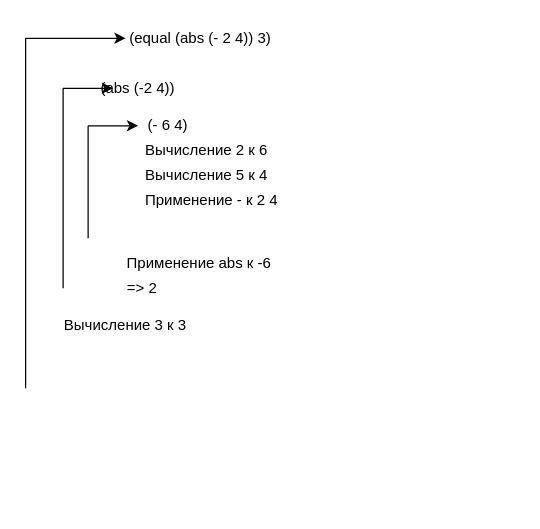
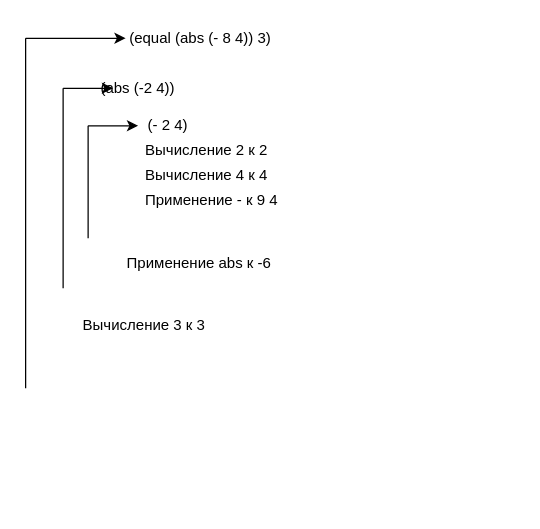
  <mxCell id="0" />
  <mxCell id="1" parent="0" />
- <mxCell id="2" value="(equal (abs (- 2 4)) 3)" style="text;html=1;strokeColor=none;fillColor=none;align=center;verticalAlign=middle;whiteSpace=wrap;rounded=0;" vertex="1" parent="1"><mxGeometry x="100" y="20" width="120" height="20" as="geometry" /></mxCell>
+ <mxCell id="2" value="(equal (abs (- 8 4)) 3)" style="text;html=1;strokeColor=none;fillColor=none;align=center;verticalAlign=middle;whiteSpace=wrap;rounded=0;" vertex="1" parent="1"><mxGeometry x="100" y="20" width="120" height="20" as="geometry" /></mxCell>
  <mxCell id="3" value="" style="group" vertex="1" connectable="0" parent="1"><mxGeometry x="20" y="30" width="192.5" height="371" as="geometry" /></mxCell>
  <mxCell id="4" value="" style="endArrow=none;html=1;" edge="1" parent="3"><mxGeometry width="50" height="50" relative="1" as="geometry"><mxPoint y="280" as="sourcePoint" /><mxPoint as="targetPoint" /></mxGeometry></mxCell>
  <mxCell id="5" value="" style="endArrow=classic;html=1;" edge="1" parent="3"><mxGeometry width="50" height="50" relative="1" as="geometry"><mxPoint as="sourcePoint" /><mxPoint x="80" as="targetPoint" /></mxGeometry></mxCell>
- <mxCell id="6" value="=&amp;gt; 2" style="text;html=1;strokeColor=none;fillColor=none;align=center;verticalAlign=middle;whiteSpace=wrap;rounded=0;" vertex="1" parent="3"><mxGeometry x="76" y="190" width="35" height="20" as="geometry" /></mxCell>
- <mxCell id="7" value="Вычисление 3 к 3" style="text;html=1;strokeColor=none;fillColor=none;align=center;verticalAlign=middle;whiteSpace=wrap;rounded=0;" vertex="1" parent="3"><mxGeometry x="30" y="220" width="100" height="20" as="geometry" /></mxCell>
+ <mxCell id="7" value="Вычисление 3 к 3" style="text;html=1;strokeColor=none;fillColor=none;align=center;verticalAlign=middle;whiteSpace=wrap;rounded=0;" vertex="1" parent="3"><mxGeometry x="45" y="220" width="100" height="20" as="geometry" /></mxCell>
  <mxCell id="8" value="" style="group" vertex="1" connectable="0" parent="1"><mxGeometry x="50" y="110" width="360" height="110" as="geometry" /></mxCell>
  <mxCell id="9" value="" style="endArrow=none;html=1;" edge="1" parent="8"><mxGeometry width="50" height="50" relative="1" as="geometry"><mxPoint y="120" as="sourcePoint" /><mxPoint y="-40" as="targetPoint" /></mxGeometry></mxCell>
  <mxCell id="10" value="" style="endArrow=classic;html=1;" edge="1" parent="8"><mxGeometry width="50" height="50" relative="1" as="geometry"><mxPoint y="-40" as="sourcePoint" /><mxPoint x="40" y="-40" as="targetPoint" /></mxGeometry></mxCell>
- <mxCell id="11" value="Применение - к 2 4" style="text;html=1;strokeColor=none;fillColor=none;align=center;verticalAlign=middle;whiteSpace=wrap;rounded=0;" vertex="1" parent="8"><mxGeometry x="50" y="40" width="138" height="20" as="geometry" /></mxCell>
+ <mxCell id="11" value="Применение - к 9 4" style="text;html=1;strokeColor=none;fillColor=none;align=center;verticalAlign=middle;whiteSpace=wrap;rounded=0;" vertex="1" parent="8"><mxGeometry x="50" y="40" width="138" height="20" as="geometry" /></mxCell>
  <mxCell id="12" value="Применение abs к -6" style="text;html=1;strokeColor=none;fillColor=none;align=center;verticalAlign=middle;whiteSpace=wrap;rounded=0;" vertex="1" parent="8"><mxGeometry x="40" y="90" width="138" height="20" as="geometry" /></mxCell>
  <mxCell id="13" value="(abs (-2 4))" style="text;html=1;strokeColor=none;fillColor=none;align=center;verticalAlign=middle;whiteSpace=wrap;rounded=0;" vertex="1" parent="1"><mxGeometry x="55" y="60" width="110" height="20" as="geometry" /></mxCell>
  <mxCell id="14" value="" style="endArrow=none;html=1;" edge="1" parent="1"><mxGeometry width="50" height="50" relative="1" as="geometry"><mxPoint x="70" y="190" as="sourcePoint" /><mxPoint x="70" y="100" as="targetPoint" /></mxGeometry></mxCell>
  <mxCell id="15" value="" style="endArrow=classic;html=1;" edge="1" parent="1"><mxGeometry width="50" height="50" relative="1" as="geometry"><mxPoint x="70" y="100" as="sourcePoint" /><mxPoint x="110" y="100" as="targetPoint" /></mxGeometry></mxCell>
- <mxCell id="16" value="Вычисление 5 к 4" style="text;html=1;strokeColor=none;fillColor=none;align=center;verticalAlign=middle;whiteSpace=wrap;rounded=0;" vertex="1" parent="1"><mxGeometry x="115" y="130" width="100" height="20" as="geometry" /></mxCell>
- <mxCell id="17" value="(- 6 4)" style="text;html=1;strokeColor=none;fillColor=none;align=center;verticalAlign=middle;whiteSpace=wrap;rounded=0;" vertex="1" parent="1"><mxGeometry x="79" y="90" width="110" height="20" as="geometry" /></mxCell>
- <mxCell id="18" value="Вычисление 2 к 6" style="text;html=1;strokeColor=none;fillColor=none;align=center;verticalAlign=middle;whiteSpace=wrap;rounded=0;" vertex="1" parent="1"><mxGeometry x="115" y="110" width="100" height="20" as="geometry" /></mxCell>
+ <mxCell id="16" value="Вычисление 4 к 4" style="text;html=1;strokeColor=none;fillColor=none;align=center;verticalAlign=middle;whiteSpace=wrap;rounded=0;" vertex="1" parent="1"><mxGeometry x="115" y="130" width="100" height="20" as="geometry" /></mxCell>
+ <mxCell id="17" value="(- 2 4)" style="text;html=1;strokeColor=none;fillColor=none;align=center;verticalAlign=middle;whiteSpace=wrap;rounded=0;" vertex="1" parent="1"><mxGeometry x="79" y="90" width="110" height="20" as="geometry" /></mxCell>
+ <mxCell id="18" value="Вычисление 2 к 2" style="text;html=1;strokeColor=none;fillColor=none;align=center;verticalAlign=middle;whiteSpace=wrap;rounded=0;" vertex="1" parent="1"><mxGeometry x="115" y="110" width="100" height="20" as="geometry" /></mxCell>
